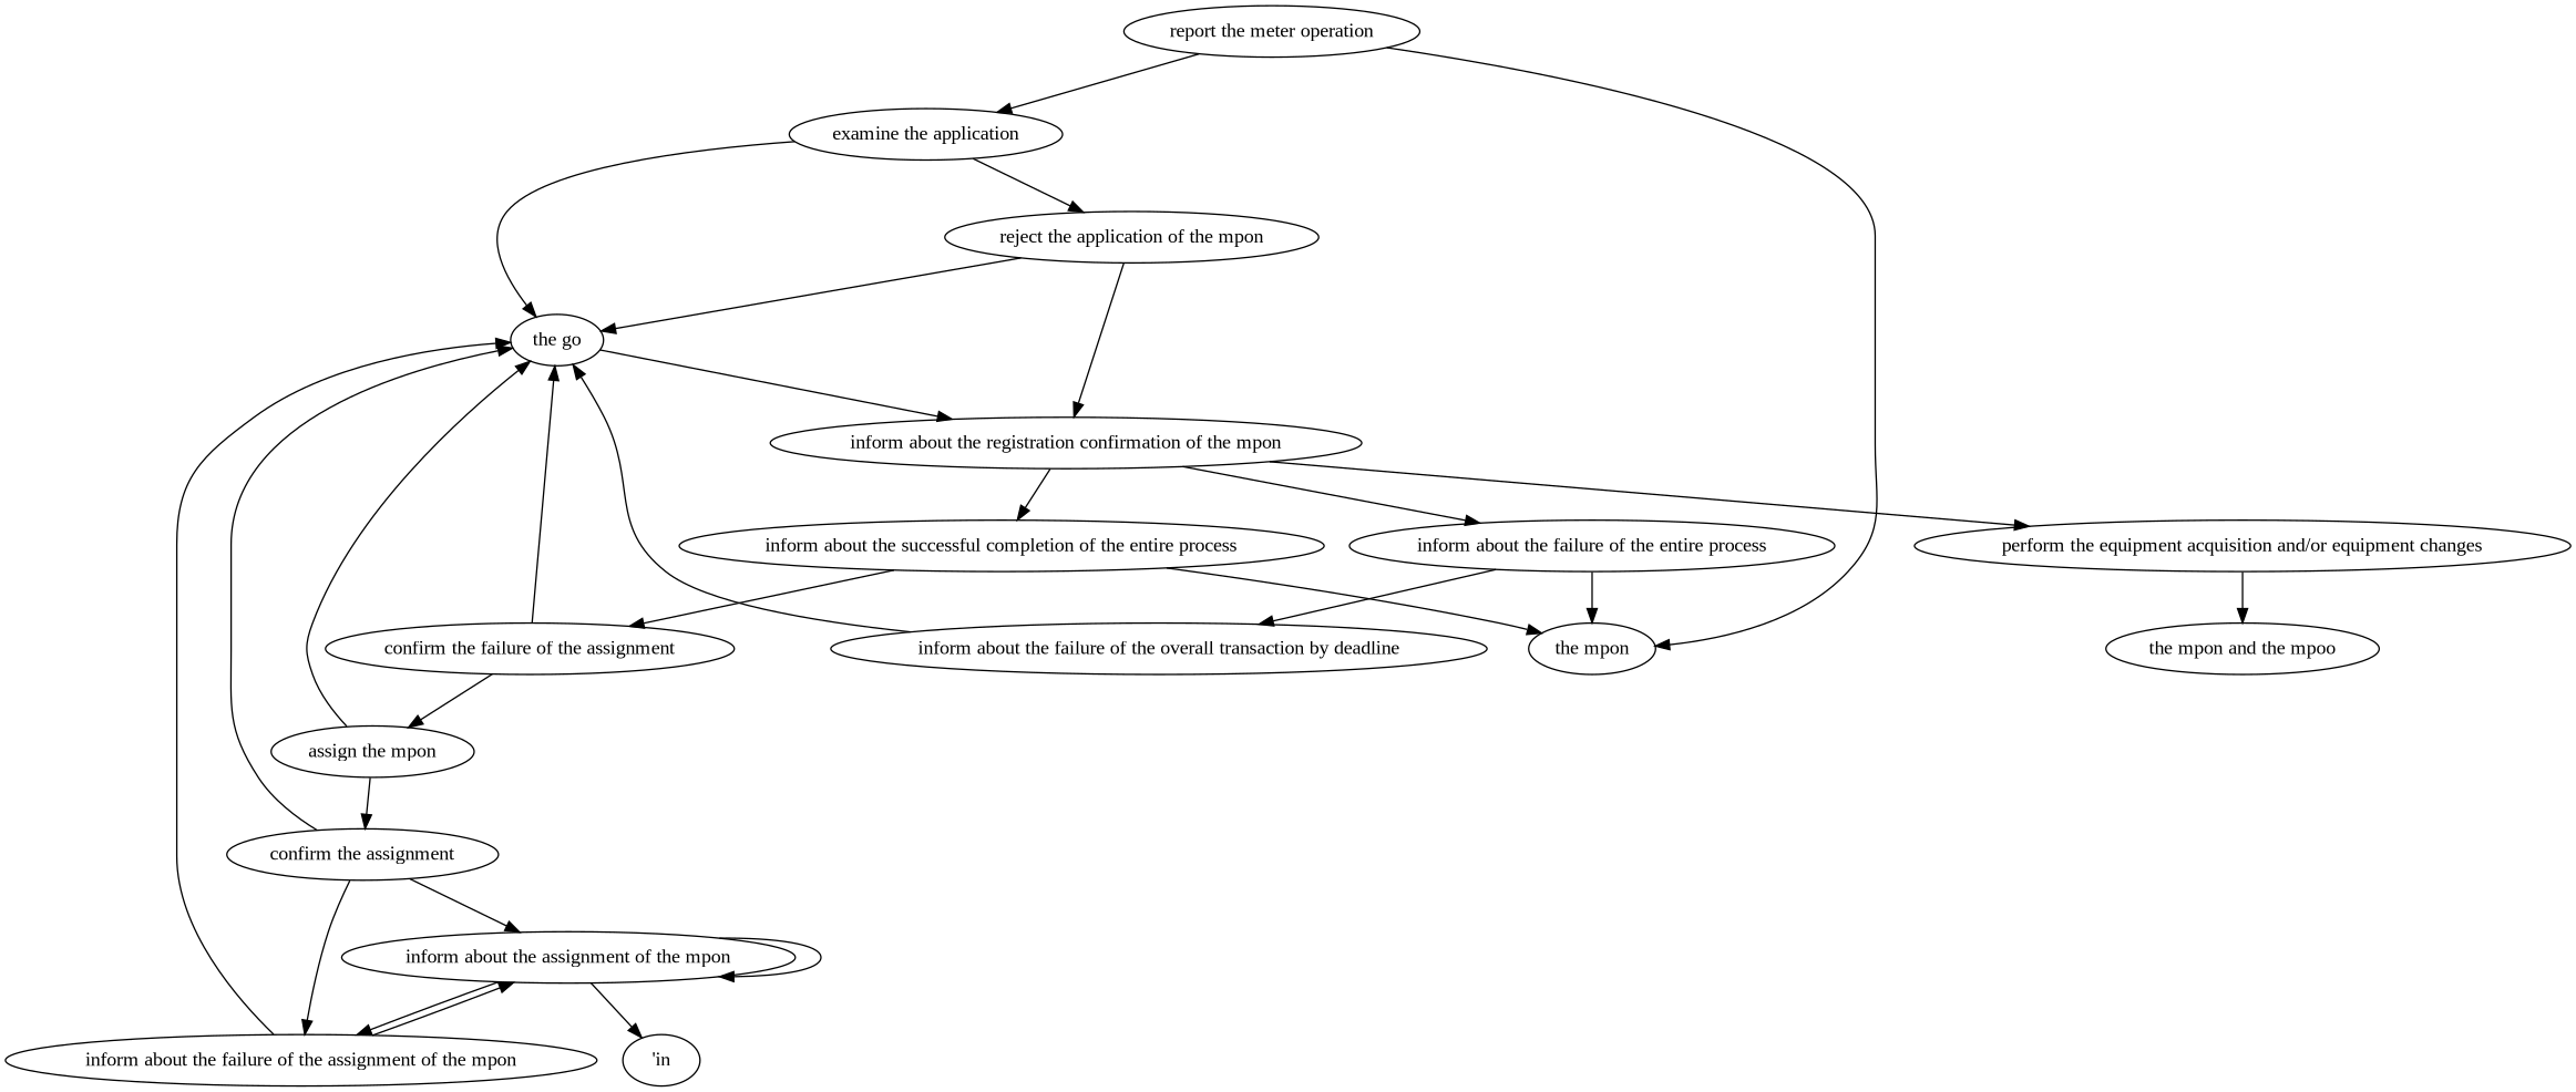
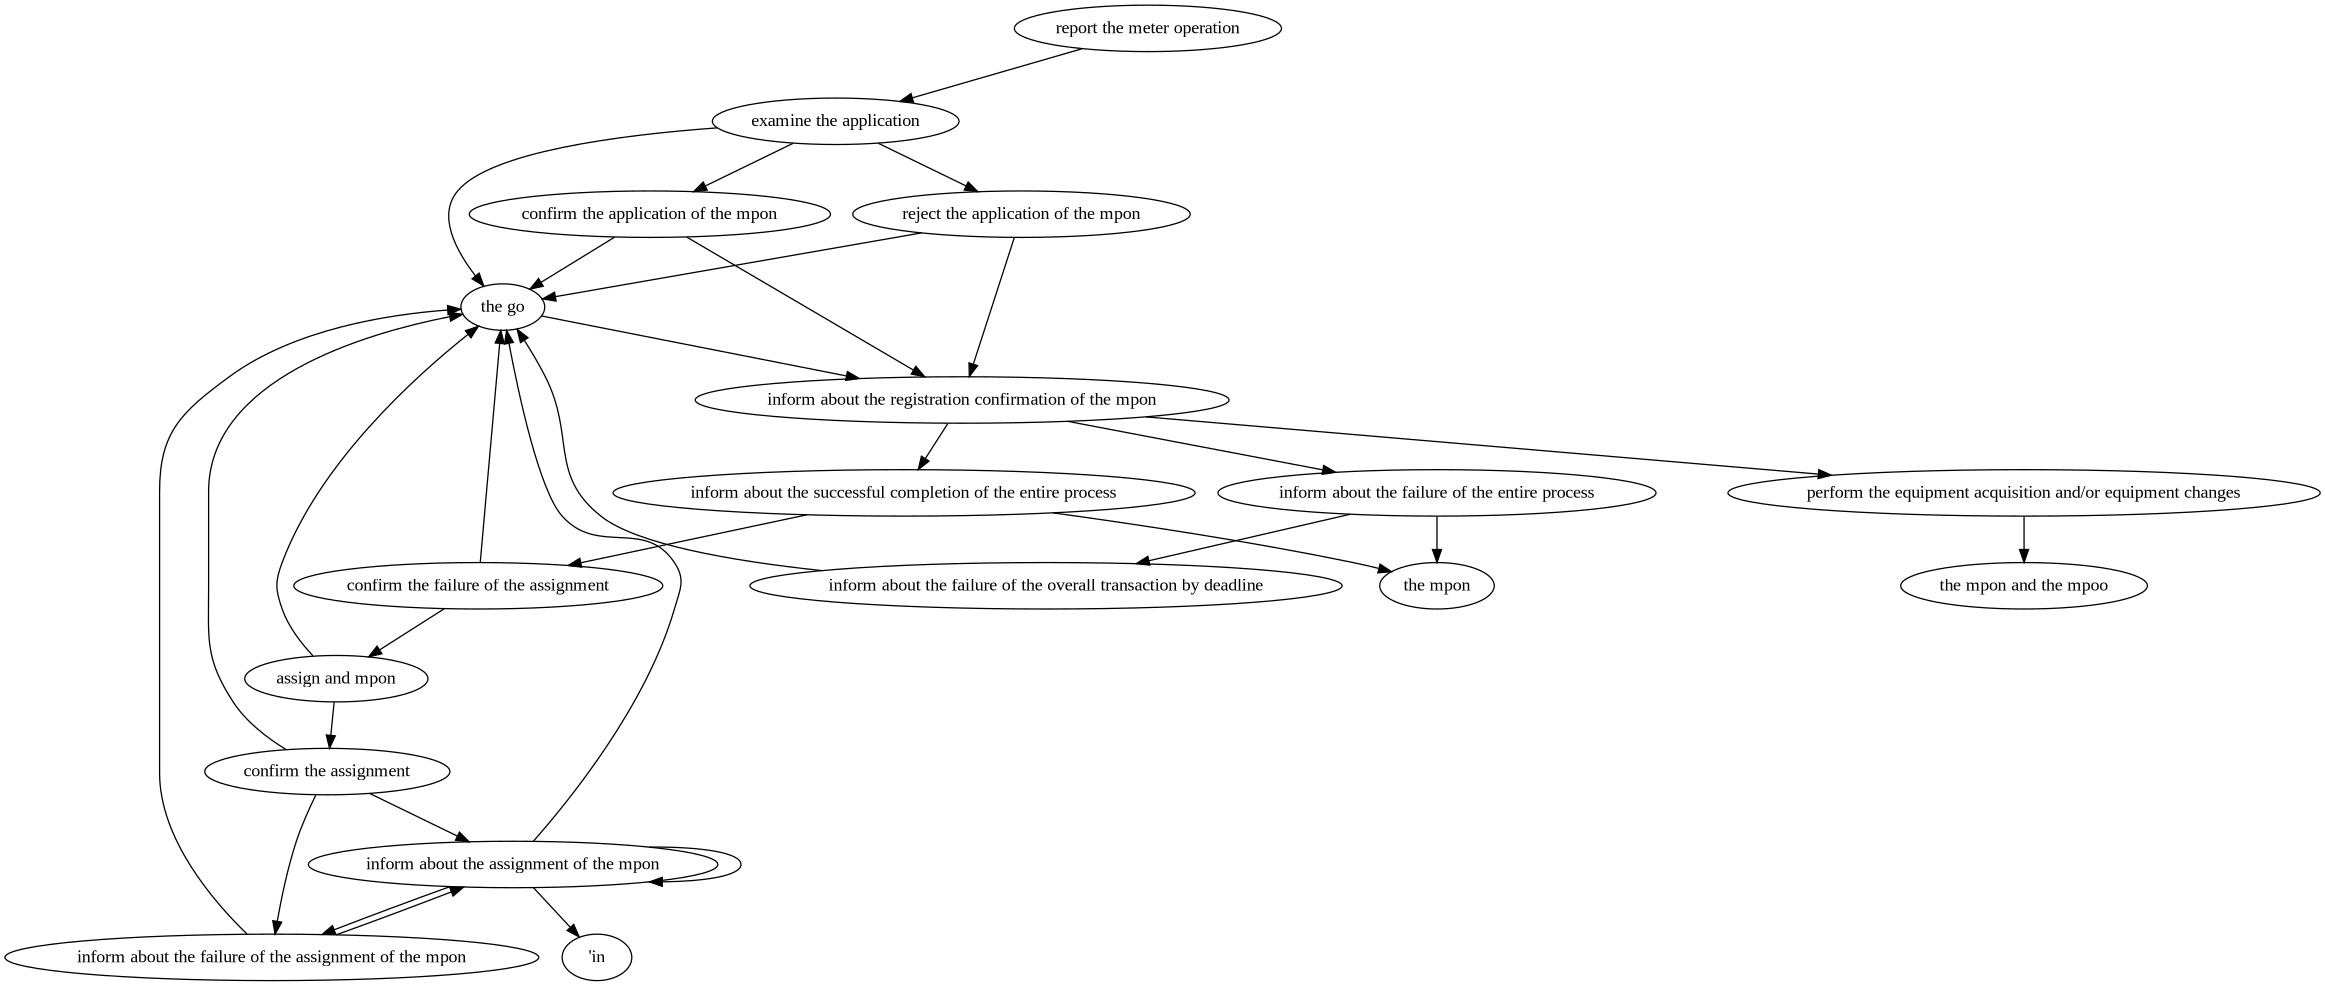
  digraph {
    fontname="Liberation Serif"
    node [fontname="Liberation Serif"]
    edge [attrs="{'type': 'flow', 'label': 'flow'}" fontname="Liberation Serif"]
    "report the meter operation" [attrs="{'type': 'Activity', 'label': 'report the meter operation'}"]
    "examine the application" [attrs="{'type': 'Activity', 'label': 'examine the application'}"]
    "the mpon" [attrs="{'type': 'Actor', 'label': 'the mpon'}"]
    "reject the application of the mpon" [attrs="{'type': 'Activity', 'label': 'reject the application of the mpon'}"]
+   "confirm the application of the mpon" [attrs="{'type': 'Activity', 'label': 'confirm the application of the mpon'}"]
    "the go" [attrs="{'type': 'Actor', 'label': 'the go'}"]
    "inform about the registration confirmation of the mpon" [attrs="{'type': 'Activity', 'label': 'inform about the registration confirmation of the mpon'}"]
    "perform the equipment acquisition and/or equipment changes" [attrs="{'type': 'Activity', 'label': 'perform the equipment acquisition and/or equipment changes'}"]
    "inform about the failure of the entire process" [attrs="{'type': 'Activity', 'label': 'inform about the failure of the entire process'}"]
    "inform about the successful completion of the entire process" [attrs="{'type': 'Activity', 'label': 'inform about the successful completion of the entire process'}"]
    "the mpon and the mpoo" [attrs="{'type': 'Actor', 'label': 'the mpon and the mpoo'}"]
    "inform about the failure of the overall transaction by deadline" [attrs="{'type': 'Activity', 'label': 'inform about the failure of the overall transaction by deadline'}"]
    "confirm the failure of the assignment" [attrs="{'type': 'Activity', 'label': 'confirm the failure of the assignment'}"]
-   "assign the mpon" [attrs="{'type': 'Activity', 'label': 'assign the mpon'}"]
+   "assign the mpon" [attrs="{'type': 'Activity', 'label': 'assign the mpon'}" label="assign and mpon"]
    "confirm the assignment" [attrs="{'type': 'Activity', 'label': 'confirm the assignment'}"]
    "inform about the failure of the assignment of the mpon" [attrs="{'type': 'Activity', 'label': 'inform about the failure of the assignment of the mpon'}"]
    "inform about the assignment of the mpon" [attrs="{'type': 'Activity', 'label': 'inform about the assignment of the mpon'}"]
    "'in" [attrs="{'type': 'Actor', 'label': \"'in\"}"]
    "report the meter operation" -> "examine the application"
-   "report the meter operation" -> "the mpon" [attrs="{'type': 'actor performer', 'label': 'actor performer'}"]
    "examine the application" -> "reject the application of the mpon"
+   "examine the application" -> "confirm the application of the mpon"
    "examine the application" -> "the go" [attrs="{'type': 'actor performer', 'label': 'actor performer'}"]
    "reject the application of the mpon" -> "the go" [attrs="{'type': 'actor performer', 'label': 'actor performer'}"]
    "reject the application of the mpon" -> "inform about the registration confirmation of the mpon"
+   "confirm the application of the mpon" -> "the go" [attrs="{'type': 'actor performer', 'label': 'actor performer'}"]
+   "confirm the application of the mpon" -> "inform about the registration confirmation of the mpon"
    "the go" -> "inform about the registration confirmation of the mpon" [attrs="{'type': 'actor performer', 'label': 'actor performer'}"]
    "inform about the registration confirmation of the mpon" -> "perform the equipment acquisition and/or equipment changes"
    "inform about the registration confirmation of the mpon" -> "inform about the failure of the entire process"
    "inform about the registration confirmation of the mpon" -> "inform about the successful completion of the entire process"
    "perform the equipment acquisition and/or equipment changes" -> "the mpon and the mpoo" [attrs="{'type': 'actor performer', 'label': 'actor performer'}"]
    "inform about the failure of the entire process" -> "the mpon" [attrs="{'type': 'actor performer', 'label': 'actor performer'}"]
    "inform about the failure of the entire process" -> "inform about the failure of the overall transaction by deadline"
    "inform about the successful completion of the entire process" -> "the mpon" [attrs="{'type': 'actor performer', 'label': 'actor performer'}"]
    "inform about the successful completion of the entire process" -> "confirm the failure of the assignment"
    "inform about the failure of the overall transaction by deadline" -> "the go" [attrs="{'type': 'actor performer', 'label': 'actor performer'}"]
    "confirm the failure of the assignment" -> "the go" [attrs="{'type': 'actor performer', 'label': 'actor performer'}"]
    "confirm the failure of the assignment" -> "assign the mpon"
    "assign the mpon" -> "the go" [attrs="{'type': 'actor performer', 'label': 'actor performer'}"]
    "assign the mpon" -> "confirm the assignment"
    "confirm the assignment" -> "the go" [attrs="{'type': 'actor performer', 'label': 'actor performer'}"]
    "confirm the assignment" -> "inform about the failure of the assignment of the mpon"
    "confirm the assignment" -> "inform about the assignment of the mpon"
    "inform about the failure of the assignment of the mpon" -> "the go" [attrs="{'type': 'actor performer', 'label': 'actor performer'}"]
    "inform about the failure of the assignment of the mpon" -> "inform about the assignment of the mpon"
+   "inform about the assignment of the mpon" -> "the go" [attrs="{'type': 'actor performer', 'label': 'actor performer'}"]
    "inform about the assignment of the mpon" -> "inform about the failure of the assignment of the mpon"
    "inform about the assignment of the mpon" -> "inform about the assignment of the mpon"
    "inform about the assignment of the mpon" -> "'in" [attrs="{'type': 'actor performer', 'label': 'actor performer'}"]
  }
